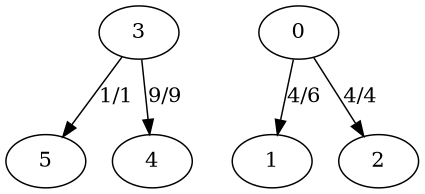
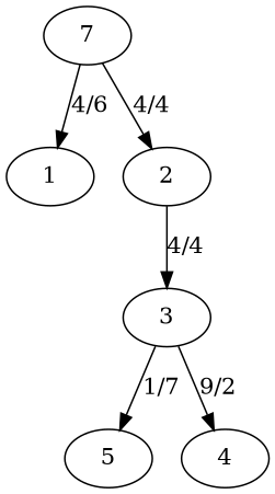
  digraph {
    rankdir=TB
    3
    5
    4
-   0
+   0 [label=7]
    1
    2
-   3 -> 5 [label="1/1"]
-   3 -> 4 [label="9/9"]
+   3 -> 5 [label="1/7"]
+   3 -> 4 [label="9/2"]
    0 -> 1 [label="4/6"]
    0 -> 2 [label="4/4"]
+   2 -> 3 [label="4/4"]
  }
